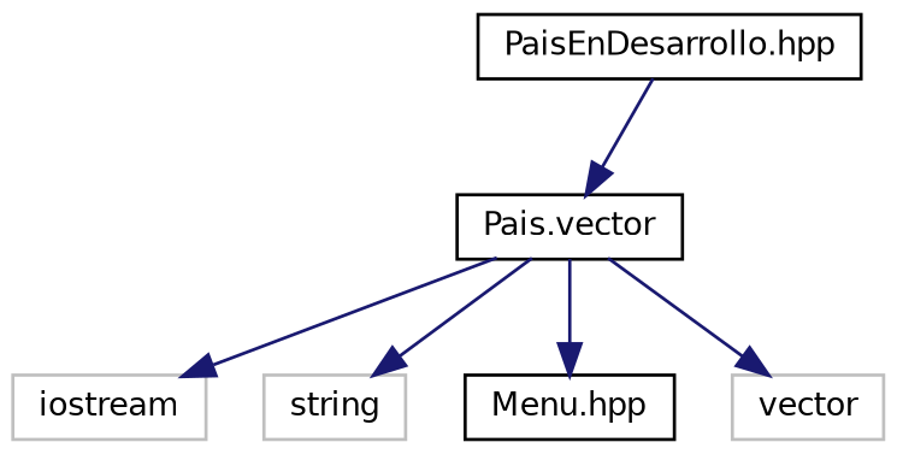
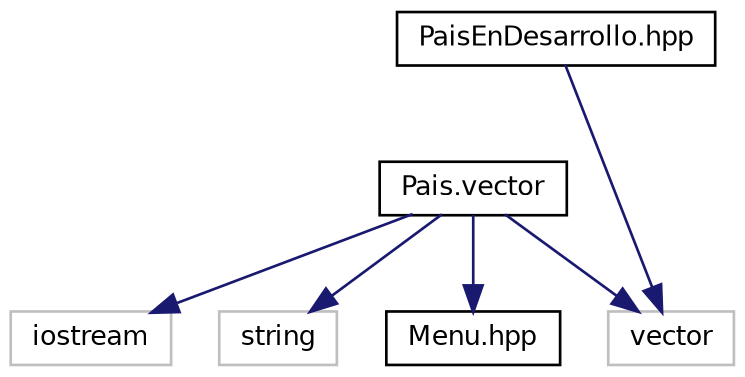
  digraph {
    node [color=black fillcolor=white fontname=Helvetica fontsize=10 shape=record style=filled]
    edge [color=midnightblue fontname=Helvetica fontsize=10 labelfontname=Helvetica labelfontsize=10 style=solid]
    n1 [height=0.2 label="PaisEnDesarrollo.hpp" width=0.4]
    n2 [height=0.2 label="Pais.vector" width=0.4]
    n3 [color=grey75 height=0.2 label=iostream width=0.4]
    n4 [color=grey75 height=0.2 label=string width=0.4]
    n5 [color=grey75 height=0.2 label=vector width=0.4]
    n6 [height=0.2 label="Menu.hpp" width=0.4]
-   n1 -> n2
+   n1 -> n5
    n2 -> n3
    n2 -> n4
    n2 -> n5
    n2 -> n6
  }
